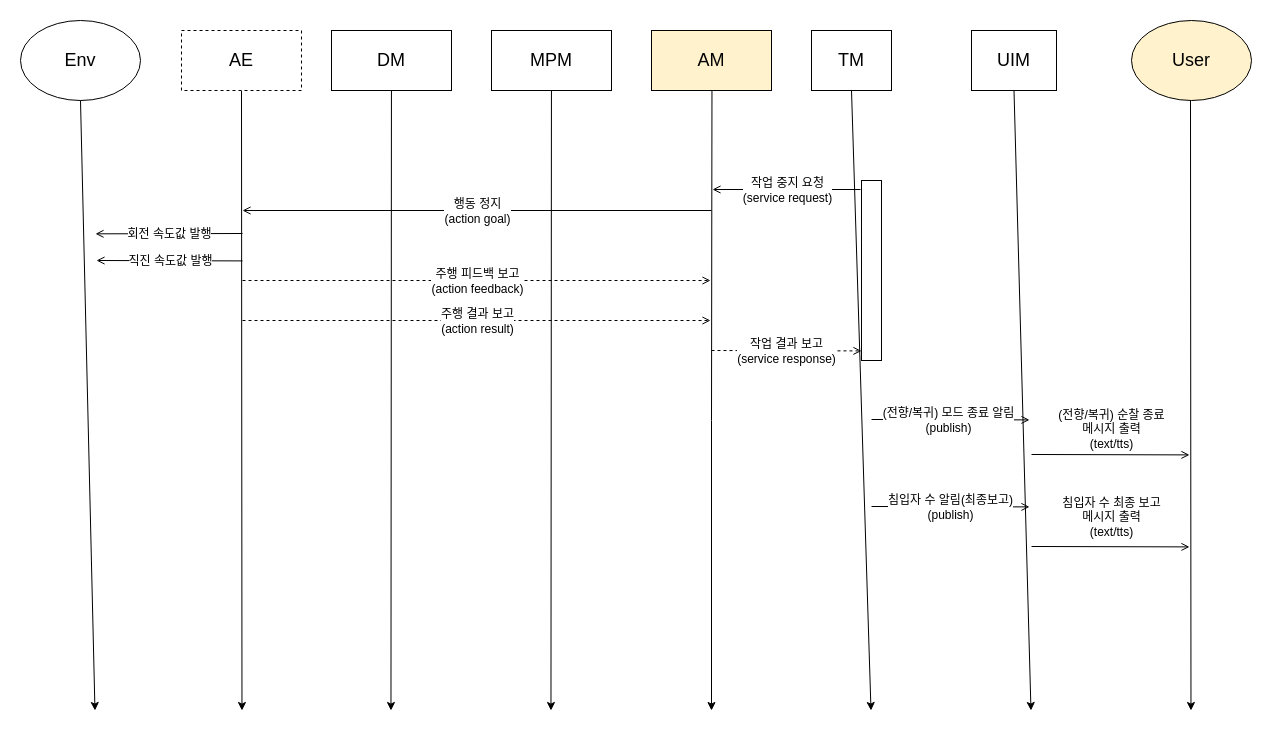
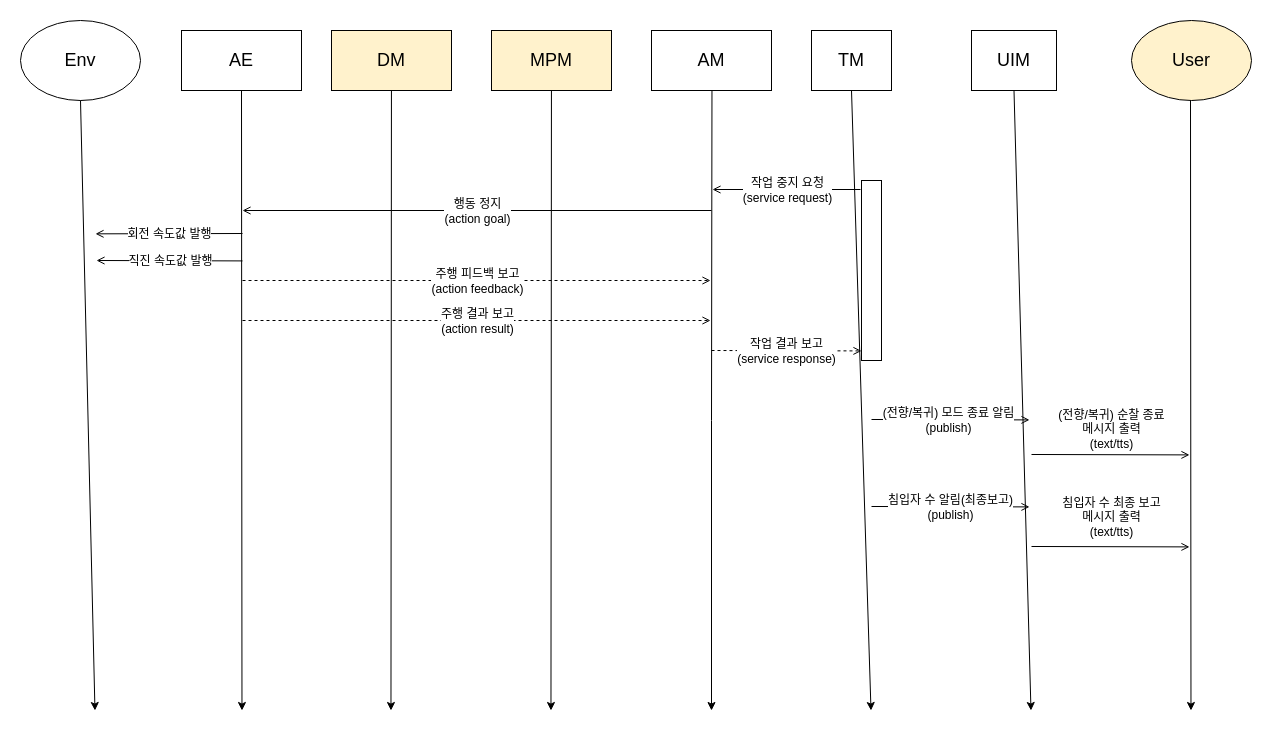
  <mxCell id="0" />
  <mxCell id="1" parent="0" />
  <mxCell id="2" value="&lt;font style=&quot;font-size: 18px;&quot;&gt;Env&lt;/font&gt;" style="ellipse;whiteSpace=wrap;html=1;flipH=1;" vertex="1" parent="1"><mxGeometry x="20" y="20" width="120" height="80" as="geometry" /></mxCell>
- <mxCell id="3" value="&lt;font style=&quot;font-size: 18px;&quot;&gt;DM&lt;/font&gt;" style="rounded=0;whiteSpace=wrap;html=1;flipH=1;" vertex="1" parent="1"><mxGeometry x="331" y="30" width="120" height="60" as="geometry" /></mxCell>
- <mxCell id="4" value="&lt;font style=&quot;font-size: 18px;&quot;&gt;MPM&lt;/font&gt;" style="rounded=0;whiteSpace=wrap;html=1;flipH=1;" vertex="1" parent="1"><mxGeometry x="491" y="30" width="120" height="60" as="geometry" /></mxCell>
- <mxCell id="5" value="&lt;font style=&quot;font-size: 18px;&quot;&gt;AM&lt;/font&gt;" style="rounded=0;whiteSpace=wrap;html=1;flipH=1;fillColor=#fff2cc;" vertex="1" parent="1"><mxGeometry x="651" y="30" width="120" height="60" as="geometry" /></mxCell>
+ <mxCell id="3" value="&lt;font style=&quot;font-size: 18px;&quot;&gt;DM&lt;/font&gt;" style="rounded=0;whiteSpace=wrap;html=1;flipH=1;fillColor=#fff2cc;" vertex="1" parent="1"><mxGeometry x="331" y="30" width="120" height="60" as="geometry" /></mxCell>
+ <mxCell id="4" value="&lt;font style=&quot;font-size: 18px;&quot;&gt;MPM&lt;/font&gt;" style="rounded=0;whiteSpace=wrap;html=1;flipH=1;fillColor=#fff2cc;" vertex="1" parent="1"><mxGeometry x="491" y="30" width="120" height="60" as="geometry" /></mxCell>
+ <mxCell id="5" value="&lt;font style=&quot;font-size: 18px;&quot;&gt;AM&lt;/font&gt;" style="rounded=0;whiteSpace=wrap;html=1;flipH=1;" vertex="1" parent="1"><mxGeometry x="651" y="30" width="120" height="60" as="geometry" /></mxCell>
  <mxCell id="6" value="&lt;font style=&quot;font-size: 18px;&quot;&gt;TM&lt;/font&gt;" style="rounded=0;whiteSpace=wrap;html=1;flipH=1;" vertex="1" parent="1"><mxGeometry x="811" y="30" width="80" height="60" as="geometry" /></mxCell>
  <mxCell id="7" value="&lt;font style=&quot;font-size: 18px;&quot;&gt;UIM&lt;/font&gt;" style="rounded=0;whiteSpace=wrap;html=1;flipH=1;" vertex="1" parent="1"><mxGeometry x="971" y="30" width="85" height="60" as="geometry" /></mxCell>
  <mxCell id="8" value="&lt;font style=&quot;font-size: 18px;&quot;&gt;User&lt;/font&gt;" style="ellipse;whiteSpace=wrap;html=1;flipH=1;fillColor=#fff2cc;" vertex="1" parent="1"><mxGeometry x="1131" y="20" width="120" height="80" as="geometry" /></mxCell>
  <mxCell id="9" value="" style="endArrow=classic;html=1;rounded=0;exitX=0.5;exitY=1;exitDx=0;exitDy=0;" edge="1" parent="1" source="2"><mxGeometry width="50" height="50" relative="1" as="geometry"><mxPoint x="94.94" y="90" as="sourcePoint" /><mxPoint x="94.47" y="710" as="targetPoint" /></mxGeometry></mxCell>
  <mxCell id="10" value="" style="endArrow=classic;html=1;rounded=0;" edge="1" parent="1"><mxGeometry width="50" height="50" relative="1" as="geometry"><mxPoint x="390.94" y="90" as="sourcePoint" /><mxPoint x="390.47" y="710" as="targetPoint" /></mxGeometry></mxCell>
  <mxCell id="11" value="" style="endArrow=classic;html=1;rounded=0;" edge="1" parent="1"><mxGeometry width="50" height="50" relative="1" as="geometry"><mxPoint x="550.94" y="90" as="sourcePoint" /><mxPoint x="550.47" y="710" as="targetPoint" /></mxGeometry></mxCell>
  <mxCell id="12" value="" style="endArrow=classic;html=1;rounded=0;" edge="1" parent="1"><mxGeometry width="50" height="50" relative="1" as="geometry"><mxPoint x="711" y="420" as="sourcePoint" /><mxPoint x="711" y="710" as="targetPoint" /></mxGeometry></mxCell>
  <mxCell id="13" value="" style="endArrow=classic;html=1;rounded=0;exitX=0.5;exitY=1;exitDx=0;exitDy=0;" edge="1" parent="1" source="6"><mxGeometry width="50" height="50" relative="1" as="geometry"><mxPoint x="870.5" y="330" as="sourcePoint" /><mxPoint x="870.5" y="710" as="targetPoint" /></mxGeometry></mxCell>
  <mxCell id="14" value="" style="endArrow=classic;html=1;rounded=0;exitX=0.5;exitY=1;exitDx=0;exitDy=0;" edge="1" parent="1" source="7"><mxGeometry width="50" height="50" relative="1" as="geometry"><mxPoint x="1030" y="200" as="sourcePoint" /><mxPoint x="1030.47" y="710" as="targetPoint" /></mxGeometry></mxCell>
  <mxCell id="15" value="" style="endArrow=classic;html=1;rounded=0;" edge="1" parent="1"><mxGeometry width="50" height="50" relative="1" as="geometry"><mxPoint x="1190" y="100" as="sourcePoint" /><mxPoint x="1190.47" y="710" as="targetPoint" /></mxGeometry></mxCell>
  <mxCell id="16" value="" style="endArrow=none;html=1;rounded=0;endFill=0;" edge="1" parent="1"><mxGeometry width="50" height="50" relative="1" as="geometry"><mxPoint x="711.47" y="90" as="sourcePoint" /><mxPoint x="711" y="420" as="targetPoint" /></mxGeometry></mxCell>
  <mxCell id="17" value="" style="endArrow=open;html=1;rounded=0;endFill=0;" edge="1" parent="1"><mxGeometry width="50" height="50" relative="1" as="geometry"><mxPoint x="1031" y="545.99" as="sourcePoint" /><mxPoint x="1189" y="546.407" as="targetPoint" /></mxGeometry></mxCell>
  <mxCell id="18" value="침입자 수 최종 보고&lt;br&gt;메시지 출력&lt;br style=&quot;border-color: var(--border-color); font-size: 12px;&quot;&gt;(text/tts)" style="edgeLabel;html=1;align=center;verticalAlign=middle;resizable=0;points=[];fontSize=12;" connectable="0" vertex="1" parent="17"><mxGeometry x="0.07" relative="1" as="geometry"><mxPoint x="-5" y="-30" as="offset" /></mxGeometry></mxCell>
  <mxCell id="19" value="" style="endArrow=open;html=1;rounded=0;endFill=0;" edge="1" parent="1"><mxGeometry width="50" height="50" relative="1" as="geometry"><mxPoint x="1031" y="453.99" as="sourcePoint" /><mxPoint x="1189" y="454.407" as="targetPoint" /></mxGeometry></mxCell>
  <mxCell id="20" value="(전향/복귀) 순찰 종료 &lt;br&gt;메시지 출력&lt;br style=&quot;border-color: var(--border-color); font-size: 12px;&quot;&gt;(text/tts)" style="edgeLabel;html=1;align=center;verticalAlign=middle;resizable=0;points=[];fontSize=12;" connectable="0" vertex="1" parent="19"><mxGeometry x="0.07" relative="1" as="geometry"><mxPoint x="-5" y="-26" as="offset" /></mxGeometry></mxCell>
  <mxCell id="21" value="" style="endArrow=open;html=1;rounded=0;endFill=0;" edge="1" parent="1"><mxGeometry width="50" height="50" relative="1" as="geometry"><mxPoint x="871" y="418.99" as="sourcePoint" /><mxPoint x="1029" y="419.407" as="targetPoint" /></mxGeometry></mxCell>
  <mxCell id="22" value="(전향/복귀) 모드 종료 알림&lt;br&gt;(publish)" style="edgeLabel;html=1;align=center;verticalAlign=middle;resizable=0;points=[];fontSize=12;" connectable="0" vertex="1" parent="21"><mxGeometry relative="1" as="geometry"><mxPoint x="-2" as="offset" /></mxGeometry></mxCell>
  <mxCell id="23" value="" style="endArrow=open;html=1;rounded=0;endFill=0;" edge="1" parent="1"><mxGeometry width="50" height="50" relative="1" as="geometry"><mxPoint x="871" y="505.99" as="sourcePoint" /><mxPoint x="1029" y="506.407" as="targetPoint" /></mxGeometry></mxCell>
  <mxCell id="24" value="침입자 수 알림(최종보고)&lt;br&gt;(publish)" style="edgeLabel;html=1;align=center;verticalAlign=middle;resizable=0;points=[];fontSize=12;" connectable="0" vertex="1" parent="23"><mxGeometry relative="1" as="geometry"><mxPoint as="offset" /></mxGeometry></mxCell>
  <mxCell id="25" value="" style="endArrow=open;html=1;rounded=0;endFill=0;" edge="1" parent="1"><mxGeometry width="50" height="50" relative="1" as="geometry"><mxPoint x="242" y="233" as="sourcePoint" /><mxPoint x="95" y="233.333" as="targetPoint" /></mxGeometry></mxCell>
  <mxCell id="26" value="회전 속도값 발행" style="edgeLabel;html=1;align=center;verticalAlign=middle;resizable=0;points=[];fontSize=12;" connectable="0" vertex="1" parent="25"><mxGeometry relative="1" as="geometry"><mxPoint as="offset" /></mxGeometry></mxCell>
  <mxCell id="27" value="" style="endArrow=open;html=1;rounded=0;endFill=0;" edge="1" parent="1"><mxGeometry width="50" height="50" relative="1" as="geometry"><mxPoint x="242" y="260.42" as="sourcePoint" /><mxPoint x="96" y="260.003" as="targetPoint" /></mxGeometry></mxCell>
  <mxCell id="28" value="직진 속도값 발행" style="edgeLabel;html=1;align=center;verticalAlign=middle;resizable=0;points=[];fontSize=12;" connectable="0" vertex="1" parent="27"><mxGeometry relative="1" as="geometry"><mxPoint as="offset" /></mxGeometry></mxCell>
  <mxCell id="29" value="" style="endArrow=open;html=1;rounded=0;endFill=0;dashed=1;" edge="1" parent="1"><mxGeometry width="50" height="50" relative="1" as="geometry"><mxPoint x="711" y="350.002" as="sourcePoint" /><mxPoint x="861" y="350.419" as="targetPoint" /></mxGeometry></mxCell>
  <mxCell id="30" value="&lt;p style=&quot;margin-top: 0pt; margin-bottom: 0pt; margin-left: 0in; direction: ltr; unicode-bidi: embed; font-size: 12px;&quot;&gt;작업 결과 보고&lt;/p&gt;&lt;p style=&quot;margin-top: 0pt; margin-bottom: 0pt; margin-left: 0in; direction: ltr; unicode-bidi: embed; font-size: 12px;&quot;&gt;(service response)&lt;/p&gt;" style="edgeLabel;html=1;align=center;verticalAlign=middle;resizable=0;points=[];fontSize=12;" connectable="0" vertex="1" parent="29"><mxGeometry relative="1" as="geometry"><mxPoint as="offset" /></mxGeometry></mxCell>
  <mxCell id="31" value="" style="endArrow=open;html=1;rounded=0;exitX=0;exitY=0;exitDx=0;exitDy=5;exitPerimeter=0;endFill=0;" edge="1" parent="1"><mxGeometry width="50" height="50" relative="1" as="geometry"><mxPoint x="860" y="189" as="sourcePoint" /><mxPoint x="712" y="189" as="targetPoint" /></mxGeometry></mxCell>
  <mxCell id="32" value="작업 중지 요청&lt;br style=&quot;font-size: 12px;&quot;&gt;(service request)" style="edgeLabel;html=1;align=center;verticalAlign=middle;resizable=0;points=[];fontSize=12;" connectable="0" vertex="1" parent="31"><mxGeometry relative="1" as="geometry"><mxPoint as="offset" /></mxGeometry></mxCell>
  <mxCell id="33" value="" style="endArrow=classic;html=1;rounded=0;exitX=0.5;exitY=1;exitDx=0;exitDy=0;" edge="1" parent="1" source="41"><mxGeometry width="50" height="50" relative="1" as="geometry"><mxPoint x="242" y="100" as="sourcePoint" /><mxPoint x="241.47" y="710" as="targetPoint" /></mxGeometry></mxCell>
  <mxCell id="34" value="" style="endArrow=open;html=1;rounded=0;exitX=0;exitY=0;exitDx=0;exitDy=5;exitPerimeter=0;endFill=0;" edge="1" parent="1"><mxGeometry width="50" height="50" relative="1" as="geometry"><mxPoint x="711" y="210" as="sourcePoint" /><mxPoint x="242" y="210" as="targetPoint" /></mxGeometry></mxCell>
  <mxCell id="35" value="행동 정지&lt;br style=&quot;font-size: 12px;&quot;&gt;(action goal)" style="edgeLabel;html=1;align=center;verticalAlign=middle;resizable=0;points=[];fontSize=12;" connectable="0" vertex="1" parent="34"><mxGeometry relative="1" as="geometry"><mxPoint as="offset" /></mxGeometry></mxCell>
  <mxCell id="36" value="" style="endArrow=open;html=1;rounded=0;exitX=0;exitY=0;exitDx=0;exitDy=5;exitPerimeter=0;endFill=0;dashed=1;" edge="1" parent="1"><mxGeometry width="50" height="50" relative="1" as="geometry"><mxPoint x="242" y="320" as="sourcePoint" /><mxPoint x="710" y="320" as="targetPoint" /></mxGeometry></mxCell>
  <mxCell id="37" value="주행 결과 보고&lt;br style=&quot;font-size: 12px;&quot;&gt;(action result)" style="edgeLabel;html=1;align=center;verticalAlign=middle;resizable=0;points=[];fontSize=12;" connectable="0" vertex="1" parent="36"><mxGeometry relative="1" as="geometry"><mxPoint as="offset" /></mxGeometry></mxCell>
  <mxCell id="38" value="" style="endArrow=open;html=1;rounded=0;exitX=0;exitY=0;exitDx=0;exitDy=5;exitPerimeter=0;endFill=0;dashed=1;" edge="1" parent="1"><mxGeometry width="50" height="50" relative="1" as="geometry"><mxPoint x="242" y="280" as="sourcePoint" /><mxPoint x="710" y="280" as="targetPoint" /></mxGeometry></mxCell>
  <mxCell id="39" value="주행 피드백 보고&lt;br style=&quot;font-size: 12px;&quot;&gt;(action feedback)" style="edgeLabel;html=1;align=center;verticalAlign=middle;resizable=0;points=[];fontSize=12;" connectable="0" vertex="1" parent="38"><mxGeometry relative="1" as="geometry"><mxPoint as="offset" /></mxGeometry></mxCell>
  <mxCell id="40" value="" style="rounded=0;whiteSpace=wrap;html=1;" vertex="1" parent="1"><mxGeometry x="861" y="180" width="20" height="180" as="geometry" /></mxCell>
- <mxCell id="41" value="&lt;span style=&quot;font-size: 18px;&quot;&gt;AE&lt;/span&gt;" style="rounded=0;whiteSpace=wrap;html=1;dashed=1;" vertex="1" parent="1"><mxGeometry x="181" y="30" width="120" height="60" as="geometry" /></mxCell>
+ <mxCell id="41" value="&lt;span style=&quot;font-size: 18px;&quot;&gt;AE&lt;/span&gt;" style="rounded=0;whiteSpace=wrap;html=1;" vertex="1" parent="1"><mxGeometry x="181" y="30" width="120" height="60" as="geometry" /></mxCell>
